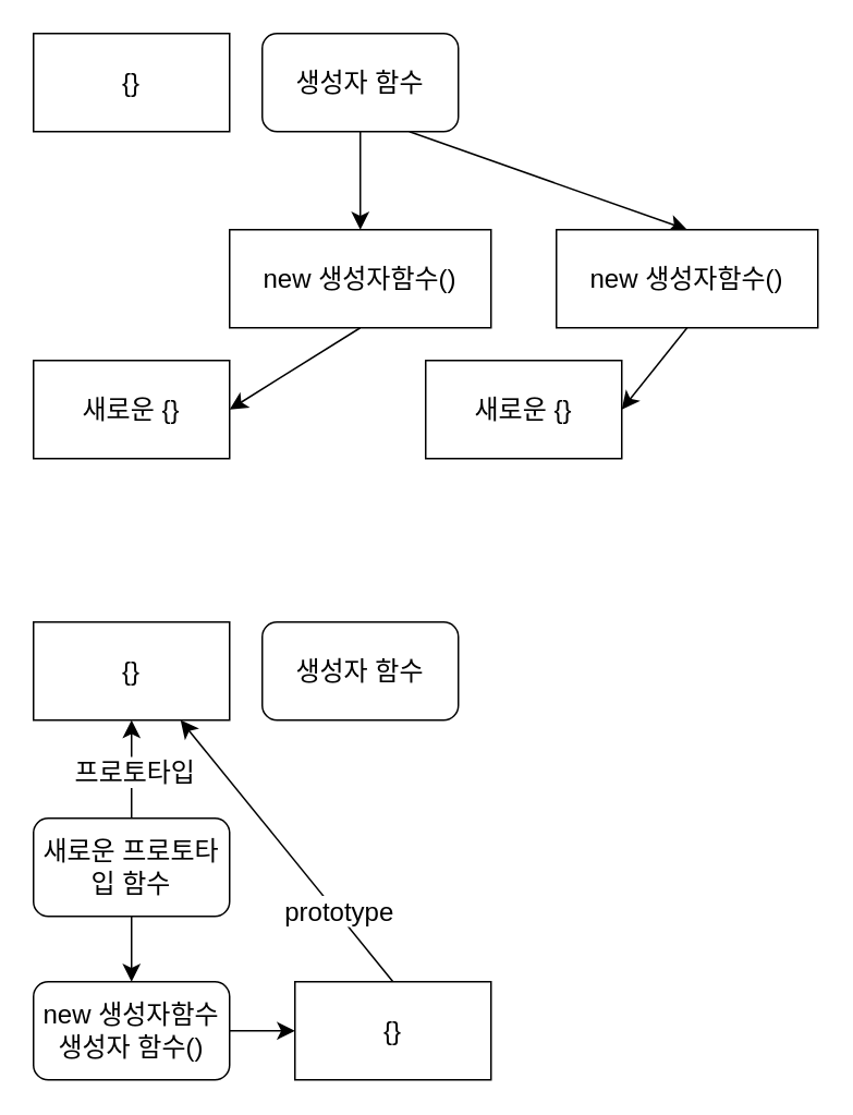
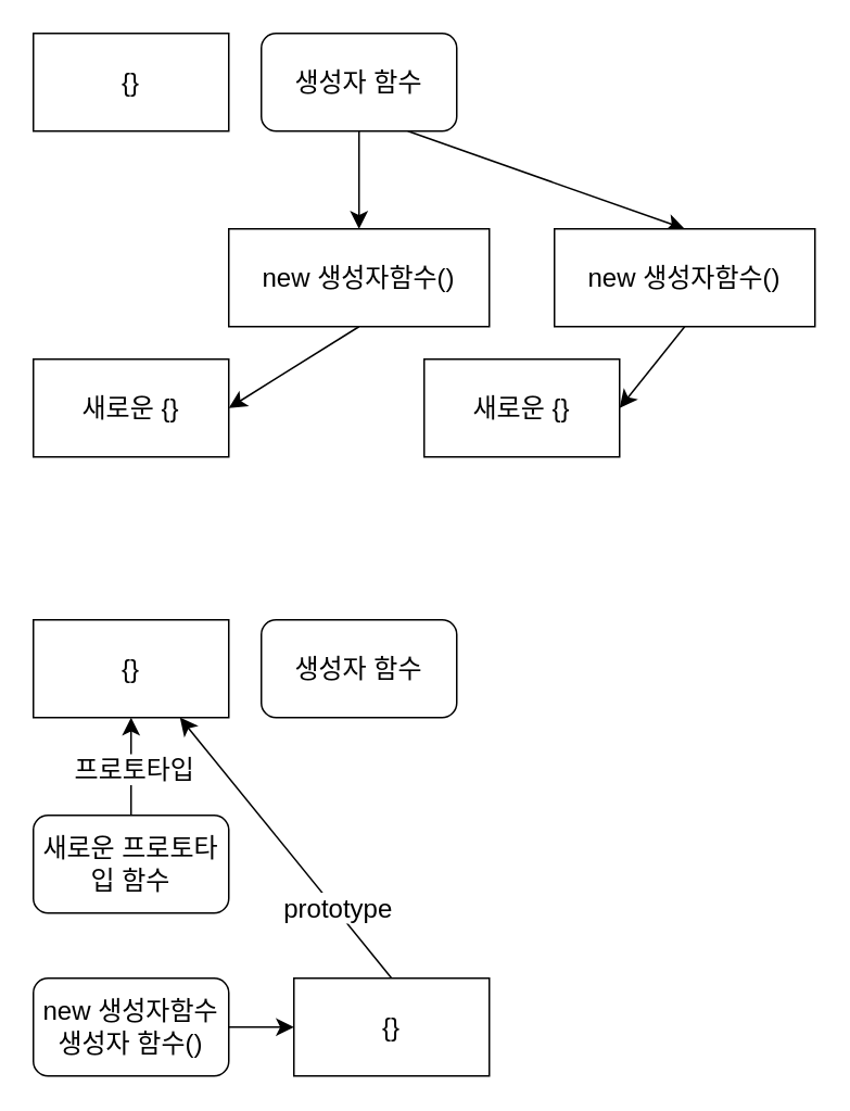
  <mxCell id="0" />
  <mxCell id="1" parent="0" />
  <mxCell id="2" value="{}" style="rounded=0;whiteSpace=wrap;html=1;fontSize=16;" vertex="1" parent="1"><mxGeometry x="20" y="20" width="120" height="60" as="geometry" /></mxCell>
  <mxCell id="3" style="edgeStyle=none;curved=1;rounded=0;orthogonalLoop=1;jettySize=auto;html=1;exitX=0.5;exitY=1;exitDx=0;exitDy=0;fontSize=12;startSize=8;endSize=8;" edge="1" parent="1" source="5" target="7"><mxGeometry relative="1" as="geometry"><mxPoint x="219.727" y="140" as="targetPoint" /></mxGeometry></mxCell>
  <mxCell id="4" style="edgeStyle=none;curved=1;rounded=0;orthogonalLoop=1;jettySize=auto;html=1;exitX=0.75;exitY=1;exitDx=0;exitDy=0;entryX=0.5;entryY=0;entryDx=0;entryDy=0;fontSize=12;startSize=8;endSize=8;" edge="1" parent="1" source="5" target="10"><mxGeometry relative="1" as="geometry" /></mxCell>
  <mxCell id="5" value="생성자 함수" style="rounded=1;whiteSpace=wrap;html=1;fontSize=16;" vertex="1" parent="1"><mxGeometry x="160" y="20" width="120" height="60" as="geometry" /></mxCell>
  <mxCell id="6" style="edgeStyle=none;curved=1;rounded=0;orthogonalLoop=1;jettySize=auto;html=1;exitX=0.5;exitY=1;exitDx=0;exitDy=0;entryX=1;entryY=0.5;entryDx=0;entryDy=0;fontSize=12;startSize=8;endSize=8;" edge="1" parent="1" source="7" target="8"><mxGeometry relative="1" as="geometry" /></mxCell>
  <mxCell id="7" value="new 생성자함수()" style="rounded=0;whiteSpace=wrap;html=1;fontSize=16;" vertex="1" parent="1"><mxGeometry y="140" width="160" height="60" as="geometry" x="140" /></mxCell>
  <mxCell id="8" value="새로운 {}" style="rounded=0;whiteSpace=wrap;html=1;fontSize=16;" vertex="1" parent="1"><mxGeometry x="20" y="220" width="120" height="60" as="geometry" /></mxCell>
  <mxCell id="9" style="edgeStyle=none;curved=1;rounded=0;orthogonalLoop=1;jettySize=auto;html=1;exitX=0.5;exitY=1;exitDx=0;exitDy=0;entryX=1;entryY=0.5;entryDx=0;entryDy=0;fontSize=12;startSize=8;endSize=8;" edge="1" parent="1" source="10" target="11"><mxGeometry relative="1" as="geometry" /></mxCell>
  <mxCell id="10" value="new 생성자함수()" style="rounded=0;whiteSpace=wrap;html=1;fontSize=16;" vertex="1" parent="1"><mxGeometry x="340" y="140" width="160" height="60" as="geometry" /></mxCell>
  <mxCell id="11" value="새로운 {}" style="rounded=0;whiteSpace=wrap;html=1;fontSize=16;" vertex="1" parent="1"><mxGeometry x="260" y="220" width="120" height="60" as="geometry" /></mxCell>
  <mxCell id="12" value="{}" style="rounded=0;whiteSpace=wrap;html=1;fontSize=16;" vertex="1" parent="1"><mxGeometry x="20" y="380" width="120" height="60" as="geometry" /></mxCell>
  <mxCell id="13" value="생성자 함수" style="rounded=1;whiteSpace=wrap;html=1;fontSize=16;" vertex="1" parent="1"><mxGeometry x="160" y="380" width="120" height="60" as="geometry" /></mxCell>
  <mxCell id="14" style="edgeStyle=none;curved=1;rounded=0;orthogonalLoop=1;jettySize=auto;html=1;exitX=0.5;exitY=0;exitDx=0;exitDy=0;entryX=0.5;entryY=1;entryDx=0;entryDy=0;fontSize=12;startSize=8;endSize=8;" edge="1" parent="1" source="17" target="12"><mxGeometry relative="1" as="geometry" /></mxCell>
  <mxCell id="15" value="프로토타입" style="edgeLabel;html=1;align=center;verticalAlign=middle;resizable=0;points=[];fontSize=16;" vertex="1" connectable="0" parent="14"><mxGeometry x="-0.022" y="-1" relative="1" as="geometry"><mxPoint as="offset" /></mxGeometry></mxCell>
- <mxCell id="16" style="edgeStyle=none;curved=1;rounded=0;orthogonalLoop=1;jettySize=auto;html=1;exitX=0.5;exitY=1;exitDx=0;exitDy=0;fontSize=12;startSize=8;endSize=8;" edge="1" parent="1" source="17" target="19"><mxGeometry relative="1" as="geometry" /></mxCell>
  <mxCell id="17" value="새로운 프로토타입 함수" style="rounded=1;whiteSpace=wrap;html=1;fontSize=16;" vertex="1" parent="1"><mxGeometry x="20" y="500" width="120" height="60" as="geometry" /></mxCell>
  <mxCell id="18" style="edgeStyle=none;curved=1;rounded=0;orthogonalLoop=1;jettySize=auto;html=1;exitX=1;exitY=0.5;exitDx=0;exitDy=0;entryX=0;entryY=0.5;entryDx=0;entryDy=0;fontSize=12;startSize=8;endSize=8;" edge="1" parent="1" source="19" target="22"><mxGeometry relative="1" as="geometry" /></mxCell>
  <mxCell id="19" value="new 생성자함수 생성자 함수()" style="rounded=1;whiteSpace=wrap;html=1;fontSize=16;" vertex="1" parent="1"><mxGeometry x="20" y="600" width="120" height="60" as="geometry" /></mxCell>
  <mxCell id="20" style="edgeStyle=none;curved=1;rounded=0;orthogonalLoop=1;jettySize=auto;html=1;exitX=0.5;exitY=0;exitDx=0;exitDy=0;entryX=0.75;entryY=1;entryDx=0;entryDy=0;fontSize=12;startSize=8;endSize=8;" edge="1" parent="1" source="22" target="12"><mxGeometry relative="1" as="geometry" /></mxCell>
  <mxCell id="21" value="prototype" style="edgeLabel;html=1;align=center;verticalAlign=middle;resizable=0;points=[];fontSize=16;" vertex="1" connectable="0" parent="20"><mxGeometry x="-0.469" y="-1" relative="1" as="geometry"><mxPoint as="offset" /></mxGeometry></mxCell>
  <mxCell id="22" value="{}" style="rounded=0;whiteSpace=wrap;html=1;fontSize=16;" vertex="1" parent="1"><mxGeometry x="180" y="600" width="120" height="60" as="geometry" /></mxCell>
